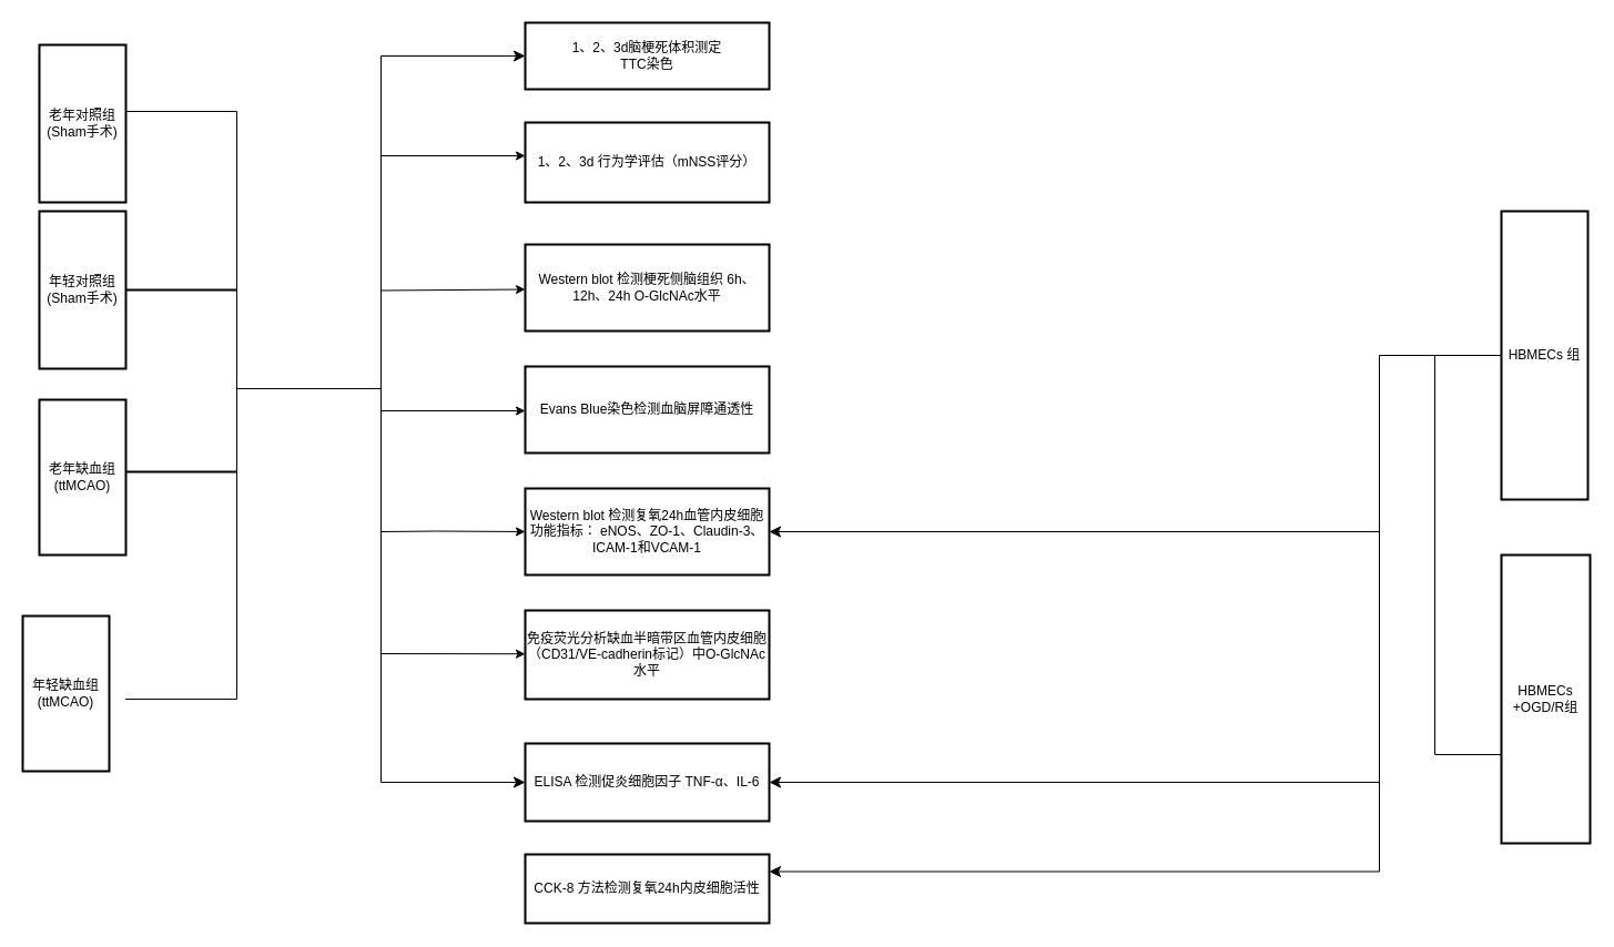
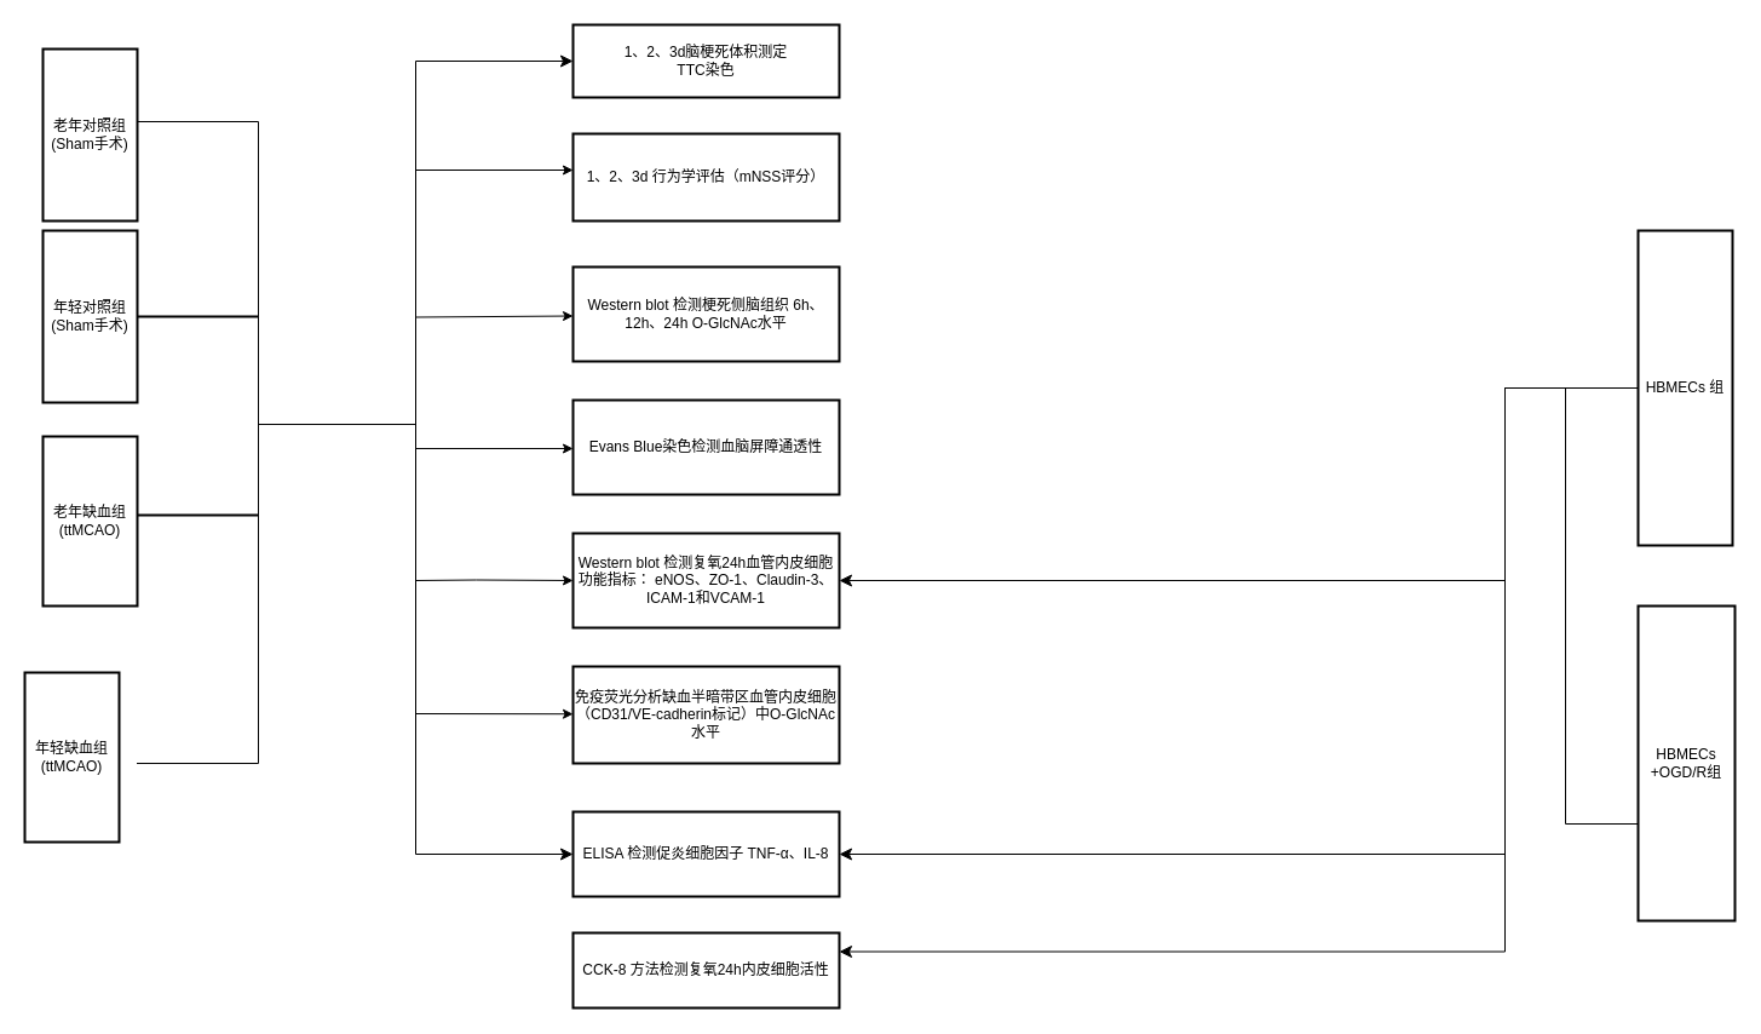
  <mxCell id="0" />
  <mxCell id="1" parent="0" />
  <mxCell id="2" value="老年对照组&#10;(Sham手术)" style="whiteSpace=wrap;strokeWidth=2;direction=south;" parent="1" vertex="1"><mxGeometry x="35" y="40" width="78" height="142" as="geometry" /></mxCell>
  <mxCell id="3" value="年轻对照组&#10;(Sham手术)" style="whiteSpace=wrap;strokeWidth=2;direction=south;" parent="1" vertex="1"><mxGeometry x="35" y="190" width="78" height="142" as="geometry" /></mxCell>
  <mxCell id="4" value="老年缺血组&#10;(ttMCAO)" style="whiteSpace=wrap;strokeWidth=2;direction=south;" parent="1" vertex="1"><mxGeometry x="35" y="360" width="78" height="140" as="geometry" /></mxCell>
  <mxCell id="5" value="年轻缺血组&#10;(ttMCAO)" style="whiteSpace=wrap;strokeWidth=2;direction=south;" parent="1" vertex="1"><mxGeometry x="20" y="555" width="78" height="140" as="geometry" /></mxCell>
  <mxCell id="6" value="1、2、3d 行为学评估（mNSS评分）" style="whiteSpace=wrap;strokeWidth=2;direction=west;" parent="1" vertex="1"><mxGeometry x="473" y="110" width="220" height="72" as="geometry" /></mxCell>
  <mxCell id="7" value="1、2、3d脑梗死体积测定&#10;TTC染色" style="whiteSpace=wrap;strokeWidth=2;direction=west;" parent="1" vertex="1"><mxGeometry x="473" y="20" width="220" height="60" as="geometry" /></mxCell>
  <mxCell id="8" value="Evans Blue染色检测血脑屏障通透性" style="whiteSpace=wrap;strokeWidth=2;direction=west;" parent="1" vertex="1"><mxGeometry x="473" y="330" width="220" height="78" as="geometry" /></mxCell>
  <mxCell id="9" value="Western blot 检测梗死侧脑组织 6h、12h、24h O-GlcNAc水平" style="whiteSpace=wrap;strokeWidth=2;direction=west;" parent="1" vertex="1"><mxGeometry x="473" y="220" width="220" height="78" as="geometry" /></mxCell>
  <mxCell id="10" value="Western blot 检测复氧24h血管内皮细胞功能指标： eNOS、ZO-1、Claudin-3、ICAM-1和VCAM-1" style="whiteSpace=wrap;strokeWidth=2;direction=west;" parent="1" vertex="1"><mxGeometry x="473" y="440" width="220" height="78" as="geometry" /></mxCell>
  <mxCell id="11" value="免疫荧光分析缺血半暗带区血管内皮细胞（CD31/VE-cadherin标记）中O-GlcNAc水平" style="whiteSpace=wrap;strokeWidth=2;direction=west;" parent="1" vertex="1"><mxGeometry x="473" y="550" width="220" height="80" as="geometry" /></mxCell>
- <mxCell id="12" value="ELISA 检测促炎细胞因子 TNF-α、IL-6" style="whiteSpace=wrap;strokeWidth=2;direction=west;" parent="1" vertex="1"><mxGeometry x="473" y="670" width="220" height="70" as="geometry" /></mxCell>
+ <mxCell id="12" value="ELISA 检测促炎细胞因子 TNF-α、IL-8" style="whiteSpace=wrap;strokeWidth=2;direction=west;" parent="1" vertex="1"><mxGeometry x="473" y="670" width="220" height="70" as="geometry" /></mxCell>
  <mxCell id="13" value="HBMECs +OGD/R组" style="whiteSpace=wrap;strokeWidth=2;direction=south;" parent="1" vertex="1"><mxGeometry x="1353" y="500" width="80" height="260" as="geometry" /></mxCell>
  <mxCell id="14" value="HBMECs 组" style="whiteSpace=wrap;strokeWidth=2;direction=south;" parent="1" vertex="1"><mxGeometry x="1353" y="190" width="78" height="260" as="geometry" /></mxCell>
  <mxCell id="15" value="CCK-8 方法检测复氧24h内皮细胞活性" style="whiteSpace=wrap;strokeWidth=2;direction=west;" parent="1" vertex="1"><mxGeometry x="473" y="770" width="220" height="62" as="geometry" /></mxCell>
  <mxCell id="16" value="" style="edgeStyle=elbowEdgeStyle;elbow=horizontal;endArrow=classic;html=1;curved=0;rounded=0;endSize=8;startSize=8;exitX=0.5;exitY=1;exitDx=0;exitDy=0;entryX=0;entryY=0.5;entryDx=0;entryDy=0;" parent="1" source="14" target="10" edge="1"><mxGeometry width="50" height="50" relative="1" as="geometry"><mxPoint x="1013" y="430" as="sourcePoint" /><mxPoint x="1143" y="55" as="targetPoint" /><Array as="points"><mxPoint x="1243" y="410" /><mxPoint x="1243" y="100" /></Array></mxGeometry></mxCell>
  <mxCell id="17" value="" style="edgeStyle=elbowEdgeStyle;elbow=horizontal;endArrow=classic;html=1;curved=0;rounded=0;endSize=8;startSize=8;entryX=0;entryY=0.75;entryDx=0;entryDy=0;" parent="1" target="15" edge="1"><mxGeometry width="50" height="50" relative="1" as="geometry"><mxPoint x="1353" y="320" as="sourcePoint" /><mxPoint x="1223" y="270" as="targetPoint" /><Array as="points"><mxPoint x="1243" y="200" /></Array></mxGeometry></mxCell>
  <mxCell id="18" value="" style="edgeStyle=elbowEdgeStyle;elbow=horizontal;endArrow=classic;html=1;curved=0;rounded=0;endSize=8;startSize=8;entryX=0;entryY=0.5;entryDx=0;entryDy=0;" parent="1" target="12" edge="1"><mxGeometry width="50" height="50" relative="1" as="geometry"><mxPoint x="1343" y="320" as="sourcePoint" /><mxPoint x="1273" y="270" as="targetPoint" /><Array as="points"><mxPoint x="1243" y="520" /></Array></mxGeometry></mxCell>
  <mxCell id="19" value="" style="endArrow=classic;html=1;rounded=0;entryX=1;entryY=0.5;entryDx=0;entryDy=0;" edge="1" parent="1" target="10"><mxGeometry width="50" height="50" relative="1" as="geometry"><mxPoint x="343" y="479" as="sourcePoint" /><mxPoint x="423" y="478.5" as="targetPoint" /><Array as="points"><mxPoint x="393" y="478.5" /></Array></mxGeometry></mxCell>
  <mxCell id="20" value="" style="shape=partialRectangle;whiteSpace=wrap;html=1;bottom=1;right=1;left=1;top=0;fillColor=none;routingCenterX=-0.5;direction=north;" vertex="1" parent="1"><mxGeometry x="113" y="100" width="100" height="530" as="geometry" /></mxCell>
  <mxCell id="21" value="" style="line;strokeWidth=2;html=1;" vertex="1" parent="1"><mxGeometry x="113" y="256" width="100" height="10" as="geometry" /></mxCell>
  <mxCell id="22" value="" style="line;strokeWidth=2;html=1;" vertex="1" parent="1"><mxGeometry x="113" y="420" width="100" height="10" as="geometry" /></mxCell>
  <mxCell id="23" value="" style="edgeStyle=elbowEdgeStyle;elbow=horizontal;endArrow=classic;html=1;curved=0;rounded=0;endSize=8;startSize=8;entryX=1;entryY=0.5;entryDx=0;entryDy=0;" edge="1" parent="1" target="7"><mxGeometry width="50" height="50" relative="1" as="geometry"><mxPoint x="213" y="350" as="sourcePoint" /><mxPoint x="703" y="350" as="targetPoint" /><Array as="points"><mxPoint x="343" y="320" /></Array></mxGeometry></mxCell>
  <mxCell id="24" value="" style="edgeStyle=elbowEdgeStyle;elbow=horizontal;endArrow=classic;html=1;curved=0;rounded=0;endSize=8;startSize=8;entryX=1;entryY=0.5;entryDx=0;entryDy=0;" edge="1" parent="1" target="12"><mxGeometry width="50" height="50" relative="1" as="geometry"><mxPoint x="343" y="340" as="sourcePoint" /><mxPoint x="463" y="398" as="targetPoint" /><Array as="points"><mxPoint x="343" y="380" /><mxPoint x="343" y="360" /></Array></mxGeometry></mxCell>
  <mxCell id="25" value="" style="endArrow=classic;html=1;rounded=0;" edge="1" parent="1"><mxGeometry width="50" height="50" relative="1" as="geometry"><mxPoint x="343" y="370" as="sourcePoint" /><mxPoint x="473" y="370" as="targetPoint" /></mxGeometry></mxCell>
  <mxCell id="26" value="" style="endArrow=classic;html=1;rounded=0;" edge="1" parent="1"><mxGeometry width="50" height="50" relative="1" as="geometry"><mxPoint x="343" y="261.5" as="sourcePoint" /><mxPoint x="473" y="260.5" as="targetPoint" /></mxGeometry></mxCell>
  <mxCell id="27" value="" style="shape=partialRectangle;whiteSpace=wrap;html=1;bottom=1;right=1;left=1;top=0;fillColor=none;routingCenterX=-0.5;direction=south;" vertex="1" parent="1"><mxGeometry x="1293" y="320" width="60" height="360" as="geometry" /></mxCell>
  <mxCell id="28" value="" style="endArrow=classic;html=1;rounded=0;" edge="1" parent="1"><mxGeometry width="50" height="50" relative="1" as="geometry"><mxPoint x="343" y="140" as="sourcePoint" /><mxPoint x="473" y="140" as="targetPoint" /></mxGeometry></mxCell>
  <mxCell id="29" value="" style="endArrow=classic;html=1;rounded=0;" edge="1" parent="1"><mxGeometry width="50" height="50" relative="1" as="geometry"><mxPoint x="343" y="589" as="sourcePoint" /><mxPoint x="473" y="589.23" as="targetPoint" /></mxGeometry></mxCell>
